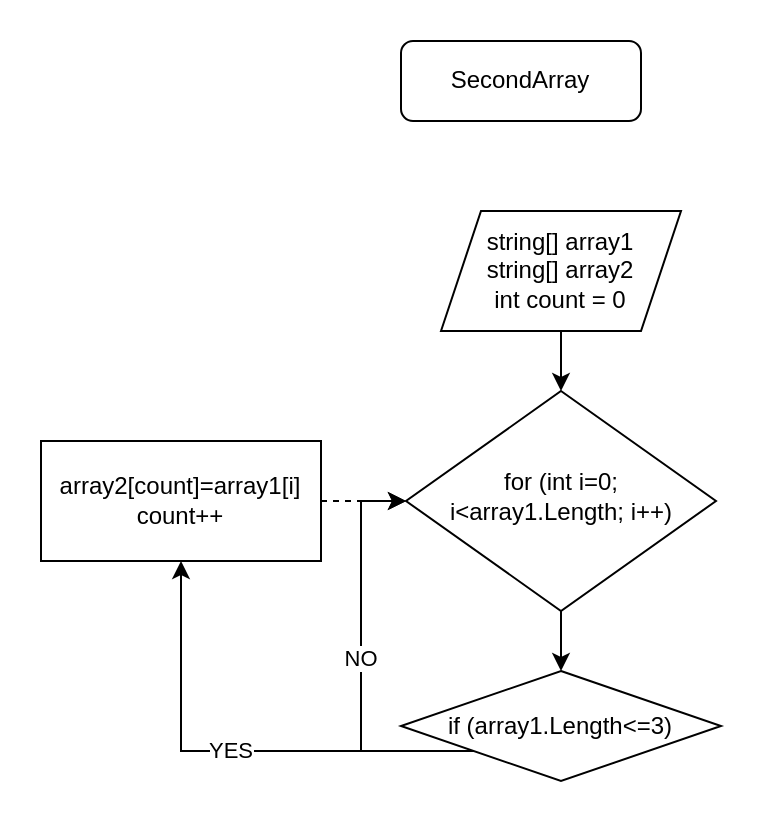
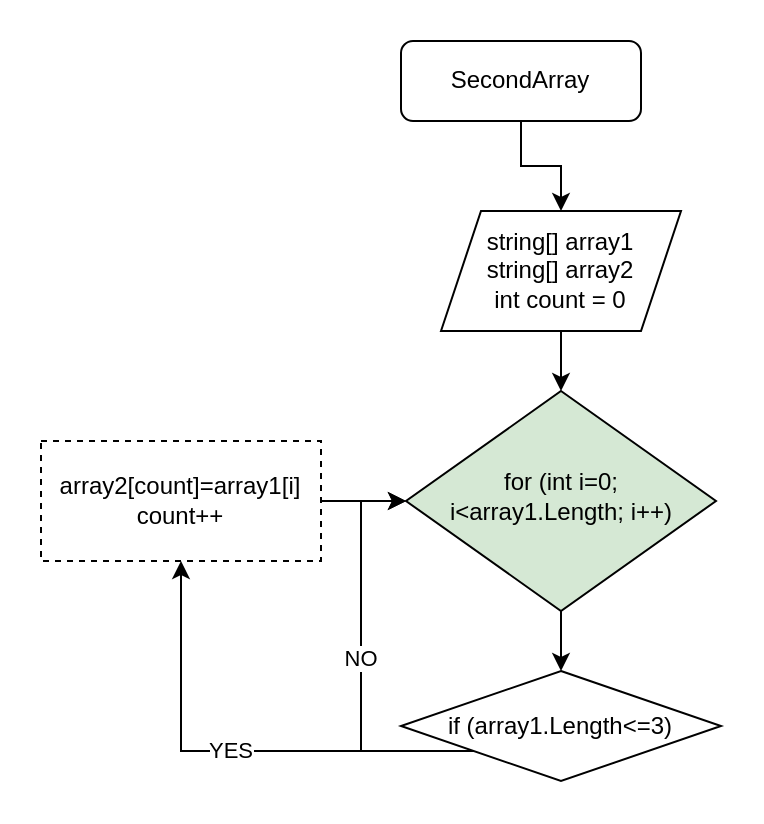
  <mxCell id="0" />
  <mxCell id="1" parent="0" />
+ <mxCell id="2" value="" style="edgeStyle=orthogonalEdgeStyle;rounded=0;orthogonalLoop=1;jettySize=auto;html=1;" edge="1" parent="1" source="3" target="7"><mxGeometry relative="1" as="geometry" /></mxCell>
  <mxCell id="3" value="SecondArray" style="rounded=1;whiteSpace=wrap;html=1;fontSize=12;glass=0;strokeWidth=1;shadow=0;" parent="1" vertex="1"><mxGeometry x="200" y="20" width="120" height="40" as="geometry" /></mxCell>
  <mxCell id="4" value="" style="edgeStyle=orthogonalEdgeStyle;rounded=0;orthogonalLoop=1;jettySize=auto;html=1;" edge="1" parent="1" source="5" target="10"><mxGeometry relative="1" as="geometry" /></mxCell>
- <mxCell id="5" value="for (int i=0; i&amp;lt;array1.Length; i++)" style="rhombus;whiteSpace=wrap;html=1;shadow=0;fontFamily=Helvetica;fontSize=12;align=center;strokeWidth=1;spacing=6;spacingTop=-4;" parent="1" vertex="1"><mxGeometry x="202.5" y="195" width="155" height="110" as="geometry" /></mxCell>
+ <mxCell id="5" value="for (int i=0; i&amp;lt;array1.Length; i++)" style="rhombus;whiteSpace=wrap;html=1;shadow=0;fontFamily=Helvetica;fontSize=12;align=center;strokeWidth=1;spacing=6;spacingTop=-4;fillColor=#d5e8d4;" parent="1" vertex="1"><mxGeometry x="202.5" y="195" width="155" height="110" as="geometry" /></mxCell>
  <mxCell id="6" value="" style="edgeStyle=orthogonalEdgeStyle;rounded=0;orthogonalLoop=1;jettySize=auto;html=1;" edge="1" parent="1" source="7" target="5"><mxGeometry relative="1" as="geometry" /></mxCell>
  <mxCell id="7" value="string[] array1&lt;br&gt;string[] array2&lt;br&gt;int count = 0" style="shape=parallelogram;perimeter=parallelogramPerimeter;whiteSpace=wrap;html=1;fixedSize=1;" vertex="1" parent="1"><mxGeometry x="220" y="105" width="120" height="60" as="geometry" /></mxCell>
  <mxCell id="8" value="NO" style="edgeStyle=orthogonalEdgeStyle;rounded=0;orthogonalLoop=1;jettySize=auto;html=1;entryX=0;entryY=0.5;entryDx=0;entryDy=0;" edge="1" parent="1" source="10" target="5"><mxGeometry relative="1" as="geometry"><mxPoint x="130" y="245" as="targetPoint" /><Array as="points"><mxPoint x="180" y="375" /><mxPoint x="180" y="250" /></Array></mxGeometry></mxCell>
  <mxCell id="9" value="YES" style="edgeStyle=orthogonalEdgeStyle;rounded=0;orthogonalLoop=1;jettySize=auto;html=1;entryX=0.5;entryY=1;entryDx=0;entryDy=0;" edge="1" parent="1" source="10" target="12"><mxGeometry relative="1" as="geometry"><mxPoint x="50" y="305" as="targetPoint" /><Array as="points"><mxPoint x="90" y="375" /></Array></mxGeometry></mxCell>
  <mxCell id="10" value="if (array1.Length&amp;lt;=3)" style="rhombus;whiteSpace=wrap;html=1;" vertex="1" parent="1"><mxGeometry x="200" y="335" width="160" height="55" as="geometry" /></mxCell>
- <mxCell id="11" style="edgeStyle=orthogonalEdgeStyle;rounded=0;orthogonalLoop=1;jettySize=auto;html=1;dashed=1;" edge="1" parent="1" source="12" target="5"><mxGeometry relative="1" as="geometry" /></mxCell>
- <mxCell id="12" value="array2[count]=array1[i]&lt;br&gt;count++" style="rounded=0;whiteSpace=wrap;html=1;" vertex="1" parent="1"><mxGeometry x="20" y="220" width="140" height="60" as="geometry" /></mxCell>
+ <mxCell id="11" style="edgeStyle=orthogonalEdgeStyle;rounded=0;orthogonalLoop=1;jettySize=auto;html=1;" edge="1" parent="1" source="12" target="5"><mxGeometry relative="1" as="geometry" /></mxCell>
+ <mxCell id="12" value="array2[count]=array1[i]&lt;br&gt;count++" style="rounded=0;whiteSpace=wrap;html=1;dashed=1;" vertex="1" parent="1"><mxGeometry x="20" y="220" width="140" height="60" as="geometry" /></mxCell>
